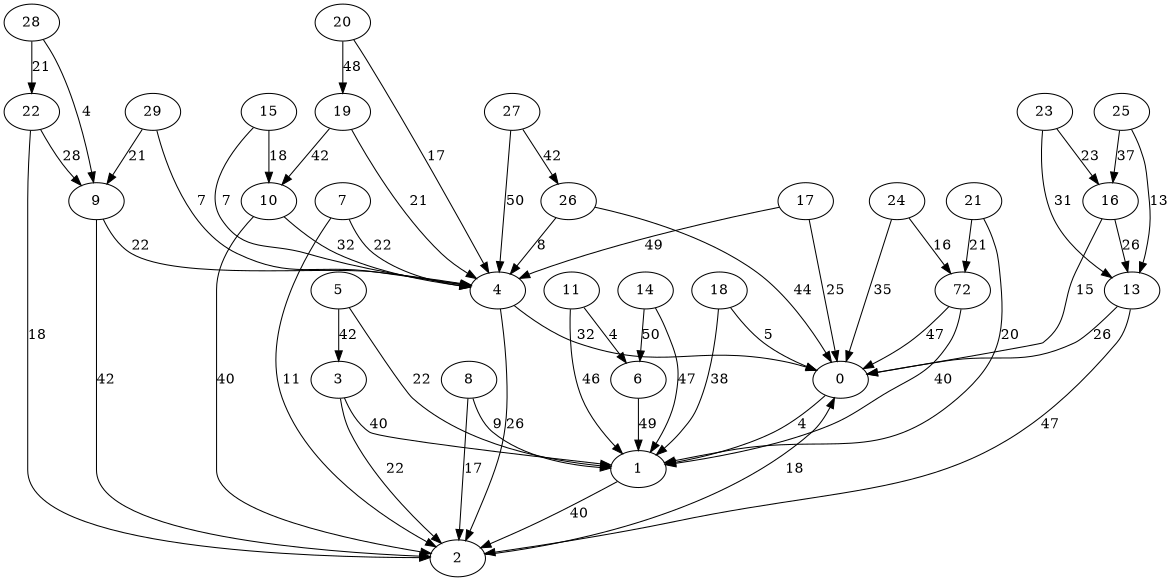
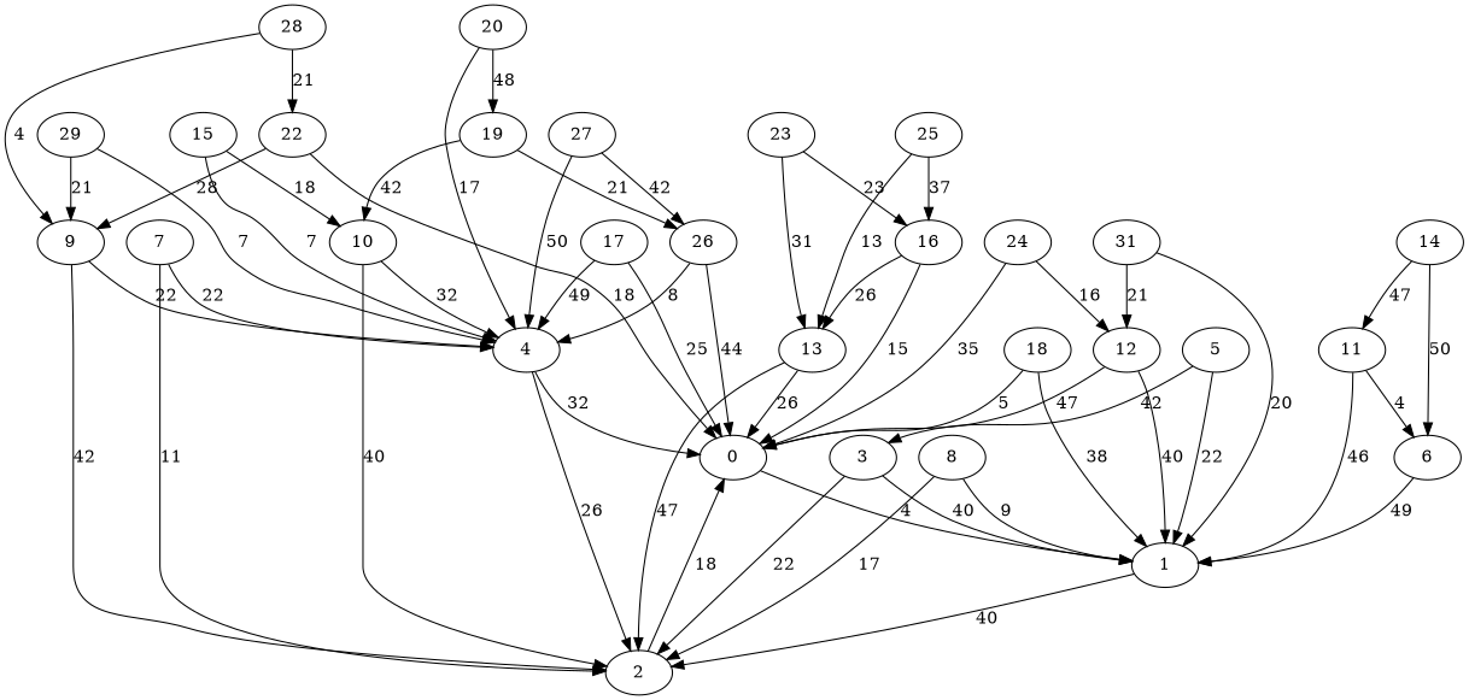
  digraph {
    edge [weight=40]
    0
    1
    2
    3
    4
    5
    6
    7
    8
    9
    10
    11
-   12 [label=72]
+   12
    13
    14
    15
    16
    17
    18
    19
    20
-   21
+   21 [label=31]
    22
    23
    24
    25
    26
    27
    28
    29
    0 -> 1 [label=4 weight=4]
    1 -> 2 [label=40]
    2 -> 0 [label=18 weight=18]
    3 -> 1 [label=40]
    3 -> 2 [label=22 weight=22]
    4 -> 0 [label=32 weight=32]
    4 -> 2 [label=26 weight=26]
    5 -> 1 [label=22 weight=22]
    5 -> 3 [label=42 weight=42]
    6 -> 1 [label=49 weight=49]
    7 -> 2 [label=11 weight=11]
    7 -> 4 [label=22 weight=22]
    8 -> 1 [label=9 weight=9]
    8 -> 2 [label=17 weight=17]
    9 -> 2 [label=42 weight=42]
    9 -> 4 [label=22 weight=22]
    10 -> 2 [label=40]
    10 -> 4 [label=32 weight=32]
    11 -> 1 [label=46 weight=46]
    11 -> 6 [label=4 weight=4]
    12 -> 0 [label=47 weight=47]
    12 -> 1 [label=40]
    13 -> 0 [label=26 weight=26]
    13 -> 2 [label=47 weight=47]
    14 -> 6 [label=50 weight=50]
-   14 -> 1 [label=47 weight=47]
+   14 -> 11 [label=47 weight=47]
    15 -> 4 [label=7 weight=7]
    15 -> 10 [label=18 weight=18]
    16 -> 0 [label=15 weight=15]
    16 -> 13 [label=26 weight=26]
    17 -> 0 [label=25 weight=25]
    17 -> 4 [label=49 weight=49]
    18 -> 0 [label=5 weight=5]
    18 -> 1 [label=38 weight=38]
-   19 -> 4 [label=21 weight=21]
+   19 -> 26 [label=21 weight=21]
    19 -> 10 [label=42 weight=42]
    20 -> 4 [label=17 weight=17]
    20 -> 19 [label=48 weight=48]
    21 -> 1 [label=20 weight=20]
    21 -> 12 [label=21 weight=21]
-   22 -> 2 [label=18 weight=18]
+   22 -> 0 [label=18 weight=18]
    22 -> 9 [label=28 weight=28]
    23 -> 13 [label=31 weight=31]
    23 -> 16 [label=23 weight=23]
    24 -> 0 [label=35 weight=35]
    24 -> 12 [label=16 weight=16]
    25 -> 13 [label=13 weight=13]
    25 -> 16 [label=37 weight=37]
    26 -> 0 [label=44 weight=44]
    26 -> 4 [label=8 weight=8]
    27 -> 4 [label=50 weight=50]
    27 -> 26 [label=42 weight=42]
    28 -> 9 [label=4 weight=4]
    28 -> 22 [label=21 weight=21]
    29 -> 4 [label=7 weight=7]
    29 -> 9 [label=21 weight=21]
  }
